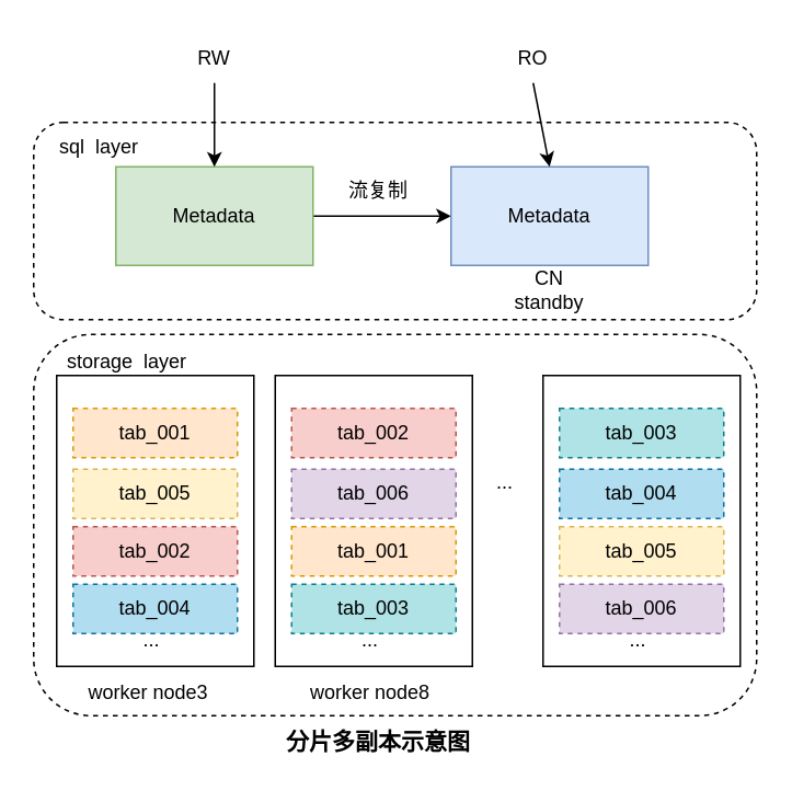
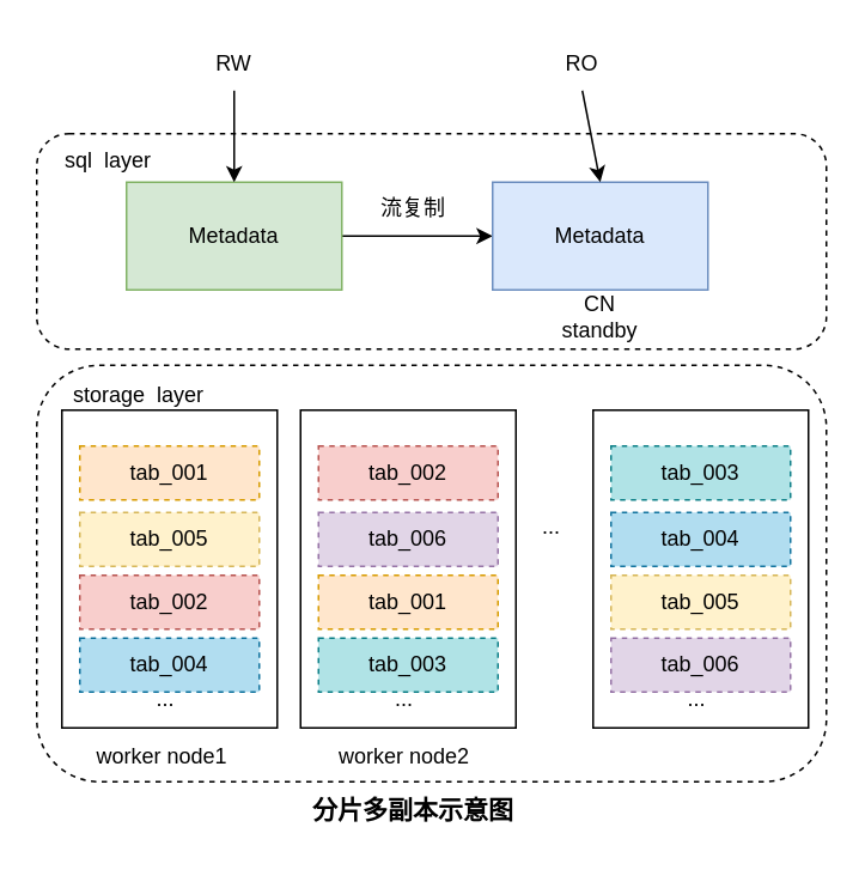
  <mxCell id="0" />
  <mxCell id="1" parent="0" />
  <mxCell id="2" value="" style="rounded=1;whiteSpace=wrap;html=1;dashed=1;" vertex="1" parent="1"><mxGeometry x="20" y="203" width="440" height="232" as="geometry" /></mxCell>
  <mxCell id="3" value="" style="rounded=1;whiteSpace=wrap;html=1;dashed=1;" vertex="1" parent="1"><mxGeometry x="20" y="74" width="440" height="120" as="geometry" /></mxCell>
  <mxCell id="4" style="edgeStyle=orthogonalEdgeStyle;rounded=0;orthogonalLoop=1;jettySize=auto;html=1;exitX=1;exitY=0.5;exitDx=0;exitDy=0;entryX=0;entryY=0.5;entryDx=0;entryDy=0;" edge="1" parent="1" source="5" target="6"><mxGeometry relative="1" as="geometry" /></mxCell>
  <mxCell id="5" value="Metadata" style="rounded=0;whiteSpace=wrap;html=1;fillColor=#d5e8d4;strokeColor=#82b366;" vertex="1" parent="1"><mxGeometry x="70" y="101" width="120" height="60" as="geometry" /></mxCell>
  <mxCell id="6" value="Metadata" style="rounded=0;whiteSpace=wrap;html=1;fillColor=#dae8fc;strokeColor=#6c8ebf;" vertex="1" parent="1"><mxGeometry x="274" y="101" width="120" height="60" as="geometry" /></mxCell>
  <mxCell id="7" value="CN standby" style="text;html=1;strokeColor=none;fillColor=none;align=center;verticalAlign=middle;whiteSpace=wrap;rounded=0;dashed=1;" vertex="1" parent="1"><mxGeometry x="304" y="161" width="60" height="30" as="geometry" /></mxCell>
  <mxCell id="8" value="流复制" style="text;html=1;strokeColor=none;fillColor=none;align=center;verticalAlign=middle;whiteSpace=wrap;rounded=0;dashed=1;" vertex="1" parent="1"><mxGeometry x="200" y="101" width="60" height="30" as="geometry" /></mxCell>
  <mxCell id="9" value="" style="endArrow=classic;html=1;rounded=0;entryX=0.5;entryY=0;entryDx=0;entryDy=0;exitX=0.5;exitY=1;exitDx=0;exitDy=0;" edge="1" parent="1" source="10" target="5"><mxGeometry width="50" height="50" relative="1" as="geometry"><mxPoint x="130" y="35" as="sourcePoint" /><mxPoint x="300" y="254" as="targetPoint" /></mxGeometry></mxCell>
  <mxCell id="10" value="RW" style="text;html=1;strokeColor=none;fillColor=none;align=center;verticalAlign=middle;whiteSpace=wrap;rounded=0;dashed=1;" vertex="1" parent="1"><mxGeometry x="100" y="20" width="60" height="30" as="geometry" /></mxCell>
  <mxCell id="11" value="" style="endArrow=classic;html=1;rounded=0;entryX=0.5;entryY=0;entryDx=0;entryDy=0;exitX=0.5;exitY=1;exitDx=0;exitDy=0;" edge="1" parent="1" source="12" target="6"><mxGeometry width="50" height="50" relative="1" as="geometry"><mxPoint x="334" y="14" as="sourcePoint" /><mxPoint x="334" y="74" as="targetPoint" /></mxGeometry></mxCell>
  <mxCell id="12" value="RO" style="text;html=1;strokeColor=none;fillColor=none;align=center;verticalAlign=middle;whiteSpace=wrap;rounded=0;dashed=1;" vertex="1" parent="1"><mxGeometry x="294" y="20" width="60" height="30" as="geometry" /></mxCell>
  <mxCell id="13" value="" style="rounded=0;whiteSpace=wrap;html=1;" vertex="1" parent="1"><mxGeometry x="34" y="228" width="120" height="177" as="geometry" /></mxCell>
  <mxCell id="14" value="tab_001" style="rounded=0;whiteSpace=wrap;html=1;dashed=1;fillColor=#ffe6cc;strokeColor=#d79b00;" vertex="1" parent="1"><mxGeometry x="44" y="248" width="100" height="30" as="geometry" /></mxCell>
  <mxCell id="15" value="tab_005" style="rounded=0;whiteSpace=wrap;html=1;dashed=1;fillColor=#fff2cc;strokeColor=#d6b656;" vertex="1" parent="1"><mxGeometry x="44" y="285" width="100" height="30" as="geometry" /></mxCell>
  <mxCell id="16" value="..." style="text;html=1;strokeColor=none;fillColor=none;align=center;verticalAlign=middle;whiteSpace=wrap;rounded=0;dashed=1;" vertex="1" parent="1"><mxGeometry x="62" y="374" width="60" height="30" as="geometry" /></mxCell>
  <mxCell id="17" value="" style="rounded=0;whiteSpace=wrap;html=1;" vertex="1" parent="1"><mxGeometry x="167" y="228" width="120" height="177" as="geometry" /></mxCell>
  <mxCell id="18" value="tab_002" style="rounded=0;whiteSpace=wrap;html=1;dashed=1;fillColor=#f8cecc;strokeColor=#b85450;" vertex="1" parent="1"><mxGeometry x="177" y="248" width="100" height="30" as="geometry" /></mxCell>
  <mxCell id="19" value="tab_006" style="rounded=0;whiteSpace=wrap;html=1;dashed=1;fillColor=#e1d5e7;strokeColor=#9673a6;" vertex="1" parent="1"><mxGeometry x="177" y="285" width="100" height="30" as="geometry" /></mxCell>
  <mxCell id="20" value="..." style="text;html=1;strokeColor=none;fillColor=none;align=center;verticalAlign=middle;whiteSpace=wrap;rounded=0;dashed=1;" vertex="1" parent="1"><mxGeometry x="195" y="374" width="60" height="30" as="geometry" /></mxCell>
  <mxCell id="21" value="" style="rounded=0;whiteSpace=wrap;html=1;" vertex="1" parent="1"><mxGeometry x="330" y="228" width="120" height="177" as="geometry" /></mxCell>
  <mxCell id="22" value="tab_003" style="rounded=0;whiteSpace=wrap;html=1;dashed=1;fillColor=#b0e3e6;strokeColor=#0e8088;" vertex="1" parent="1"><mxGeometry x="340" y="248" width="100" height="30" as="geometry" /></mxCell>
  <mxCell id="23" value="tab_004" style="rounded=0;whiteSpace=wrap;html=1;dashed=1;fillColor=#b1ddf0;strokeColor=#10739e;" vertex="1" parent="1"><mxGeometry x="340" y="285" width="100" height="30" as="geometry" /></mxCell>
  <mxCell id="24" value="..." style="text;html=1;strokeColor=none;fillColor=none;align=center;verticalAlign=middle;whiteSpace=wrap;rounded=0;dashed=1;" vertex="1" parent="1"><mxGeometry x="358" y="374" width="60" height="30" as="geometry" /></mxCell>
  <mxCell id="25" value="..." style="text;html=1;strokeColor=none;fillColor=none;align=center;verticalAlign=middle;whiteSpace=wrap;rounded=0;dashed=1;" vertex="1" parent="1"><mxGeometry x="277" y="278" width="60" height="30" as="geometry" /></mxCell>
- <mxCell id="26" value="worker node3" style="text;html=1;strokeColor=none;fillColor=none;align=center;verticalAlign=middle;whiteSpace=wrap;rounded=0;dashed=1;" vertex="1" parent="1"><mxGeometry x="40" y="406" width="100" height="30" as="geometry" /></mxCell>
- <mxCell id="27" value="worker node8" style="text;html=1;strokeColor=none;fillColor=none;align=center;verticalAlign=middle;whiteSpace=wrap;rounded=0;dashed=1;" vertex="1" parent="1"><mxGeometry x="180" y="406" width="90" height="30" as="geometry" /></mxCell>
+ <mxCell id="26" value="worker node1" style="text;html=1;strokeColor=none;fillColor=none;align=center;verticalAlign=middle;whiteSpace=wrap;rounded=0;dashed=1;" vertex="1" parent="1"><mxGeometry x="40" y="406" width="100" height="30" as="geometry" /></mxCell>
+ <mxCell id="27" value="worker node2" style="text;html=1;strokeColor=none;fillColor=none;align=center;verticalAlign=middle;whiteSpace=wrap;rounded=0;dashed=1;" vertex="1" parent="1"><mxGeometry x="180" y="406" width="90" height="30" as="geometry" /></mxCell>
  <mxCell id="28" value="sql&amp;nbsp; layer" style="text;html=1;strokeColor=none;fillColor=none;align=center;verticalAlign=middle;whiteSpace=wrap;rounded=0;dashed=1;" vertex="1" parent="1"><mxGeometry x="30" y="74" width="60" height="30" as="geometry" /></mxCell>
  <mxCell id="29" value="storage&amp;nbsp; layer" style="text;html=1;strokeColor=none;fillColor=none;align=center;verticalAlign=middle;whiteSpace=wrap;rounded=0;dashed=1;" vertex="1" parent="1"><mxGeometry x="34" y="205" width="86" height="30" as="geometry" /></mxCell>
  <mxCell id="30" value="&lt;span style=&quot;font-size: 14px&quot;&gt;&lt;b&gt;分片多副本示意图&lt;/b&gt;&lt;/span&gt;" style="text;html=1;strokeColor=none;fillColor=none;align=center;verticalAlign=middle;whiteSpace=wrap;rounded=0;dashed=1;strokeWidth=5;" vertex="1" parent="1"><mxGeometry x="150" y="436" width="160" height="30" as="geometry" /></mxCell>
  <mxCell id="31" value="tab_002" style="rounded=0;whiteSpace=wrap;html=1;dashed=1;fillColor=#f8cecc;strokeColor=#b85450;" vertex="1" parent="1"><mxGeometry x="44" y="320" width="100" height="30" as="geometry" /></mxCell>
  <mxCell id="32" value="tab_004" style="rounded=0;whiteSpace=wrap;html=1;dashed=1;fillColor=#b1ddf0;strokeColor=#10739e;" vertex="1" parent="1"><mxGeometry x="44" y="355" width="100" height="30" as="geometry" /></mxCell>
  <mxCell id="33" value="tab_001" style="rounded=0;whiteSpace=wrap;html=1;dashed=1;fillColor=#ffe6cc;strokeColor=#d79b00;" vertex="1" parent="1"><mxGeometry x="177" y="320" width="100" height="30" as="geometry" /></mxCell>
  <mxCell id="34" value="tab_003" style="rounded=0;whiteSpace=wrap;html=1;dashed=1;fillColor=#b0e3e6;strokeColor=#0e8088;" vertex="1" parent="1"><mxGeometry x="177" y="355" width="100" height="30" as="geometry" /></mxCell>
  <mxCell id="35" value="tab_005" style="rounded=0;whiteSpace=wrap;html=1;dashed=1;fillColor=#fff2cc;strokeColor=#d6b656;" vertex="1" parent="1"><mxGeometry x="340" y="320" width="100" height="30" as="geometry" /></mxCell>
  <mxCell id="36" value="tab_006" style="rounded=0;whiteSpace=wrap;html=1;dashed=1;fillColor=#e1d5e7;strokeColor=#9673a6;" vertex="1" parent="1"><mxGeometry x="340" y="355" width="100" height="30" as="geometry" /></mxCell>
